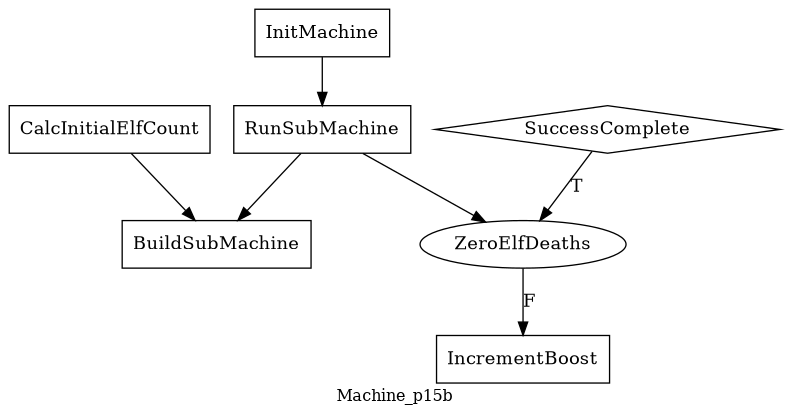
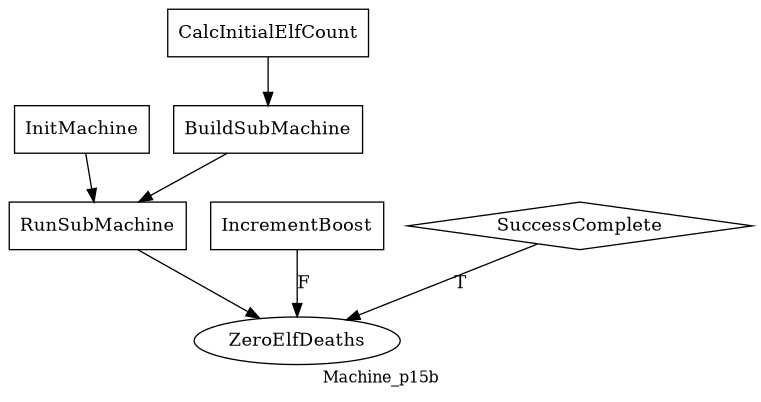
  digraph {
    fontsize=12
    label=Machine_p15b
    node [shape=box]
    InitMachine
    RunSubMachine
    CalcInitialElfCount
    BuildSubMachine
    ZeroElfDeaths [shape=ellipse]
    IncrementBoost
    SuccessComplete [shape=diamond]
    InitMachine -> RunSubMachine
    RunSubMachine -> ZeroElfDeaths
    CalcInitialElfCount -> BuildSubMachine
-   RunSubMachine -> BuildSubMachine
-   ZeroElfDeaths -> IncrementBoost [label=F]
+   BuildSubMachine -> RunSubMachine
+   IncrementBoost -> ZeroElfDeaths [label=F]
    SuccessComplete -> ZeroElfDeaths [label=T]
  }
